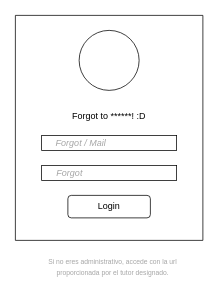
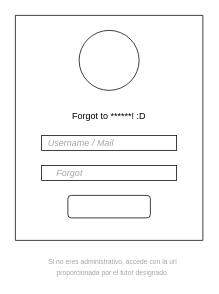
  <mxCell id="0" />
  <mxCell id="1" parent="0" />
  <mxCell id="2" value="" style="group" vertex="1" connectable="0" parent="1"><mxGeometry x="20" y="20" width="250" height="350" as="geometry" /></mxCell>
  <mxCell id="3" value="" style="swimlane;startSize=0;" vertex="1" parent="2"><mxGeometry width="250" height="300" as="geometry"><mxRectangle x="300" y="400" width="50" height="40" as="alternateBounds" /></mxGeometry></mxCell>
  <mxCell id="4" value="" style="rounded=1;whiteSpace=wrap;html=1;" vertex="1" parent="3"><mxGeometry x="70" y="240" width="110" height="30" as="geometry" /></mxCell>
  <mxCell id="5" value="" style="rounded=0;whiteSpace=wrap;html=1;" vertex="1" parent="3"><mxGeometry x="35" y="160" width="180" height="20" as="geometry" /></mxCell>
  <mxCell id="6" value="" style="rounded=0;whiteSpace=wrap;html=1;" vertex="1" parent="3"><mxGeometry x="35" y="200" width="180" height="20" as="geometry" /></mxCell>
  <mxCell id="7" value="" style="ellipse;whiteSpace=wrap;html=1;aspect=fixed;" vertex="1" parent="3"><mxGeometry x="85" y="20" width="80" height="80" as="geometry" /></mxCell>
  <mxCell id="8" value="Forgot to ******! :D" style="text;html=1;align=center;verticalAlign=middle;whiteSpace=wrap;rounded=0;strokeWidth=2;" vertex="1" parent="3"><mxGeometry x="30" y="120" width="190" height="30" as="geometry" /></mxCell>
- <mxCell id="9" value="Forgot / Mail" style="text;html=1;align=center;verticalAlign=middle;whiteSpace=wrap;rounded=0;fontStyle=2;fontColor=#A6A6A6;" vertex="1" parent="3"><mxGeometry x="25" y="155" width="125" height="30" as="geometry" /></mxCell>
+ <mxCell id="9" value="Username / Mail" style="text;html=1;align=center;verticalAlign=middle;whiteSpace=wrap;rounded=0;fontStyle=2;fontColor=#A6A6A6;" vertex="1" parent="3"><mxGeometry x="25" y="155" width="125" height="30" as="geometry" /></mxCell>
  <mxCell id="10" value="Forgot" style="text;html=1;align=center;verticalAlign=middle;whiteSpace=wrap;rounded=0;fontStyle=2;fontColor=#A6A6A6;" vertex="1" parent="3"><mxGeometry x="25" y="195" width="95" height="30" as="geometry" /></mxCell>
- <mxCell id="11" value="Login" style="text;html=1;align=center;verticalAlign=middle;whiteSpace=wrap;rounded=0;" vertex="1" parent="3"><mxGeometry x="95" y="240" width="60" height="30" as="geometry" /></mxCell>
  <mxCell id="12" value="&lt;font style=&quot;font-size: 9px; font-style: normal;&quot;&gt;Si no eres administrativo, accede con la url proporcionada por el tutor designado.&lt;/font&gt;" style="text;html=1;align=center;verticalAlign=middle;whiteSpace=wrap;rounded=0;fontStyle=2;fontColor=#A6A6A6;" vertex="1" parent="2"><mxGeometry x="20" y="320" width="220" height="30" as="geometry" /></mxCell>
